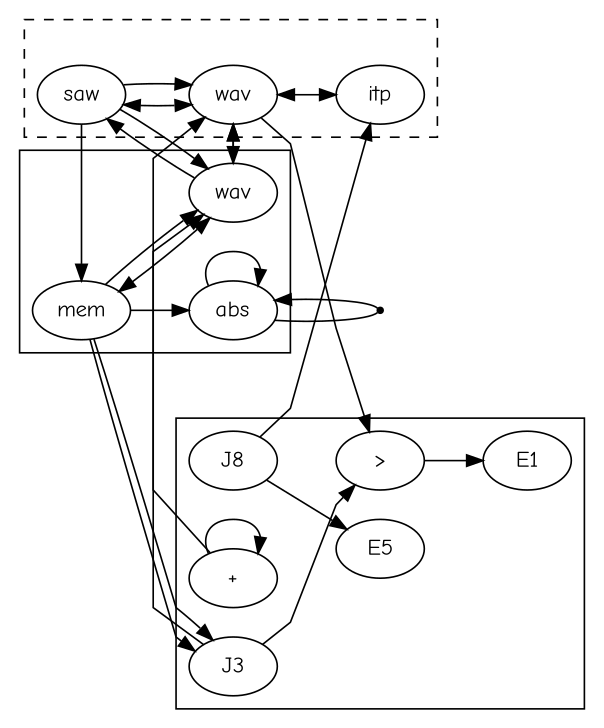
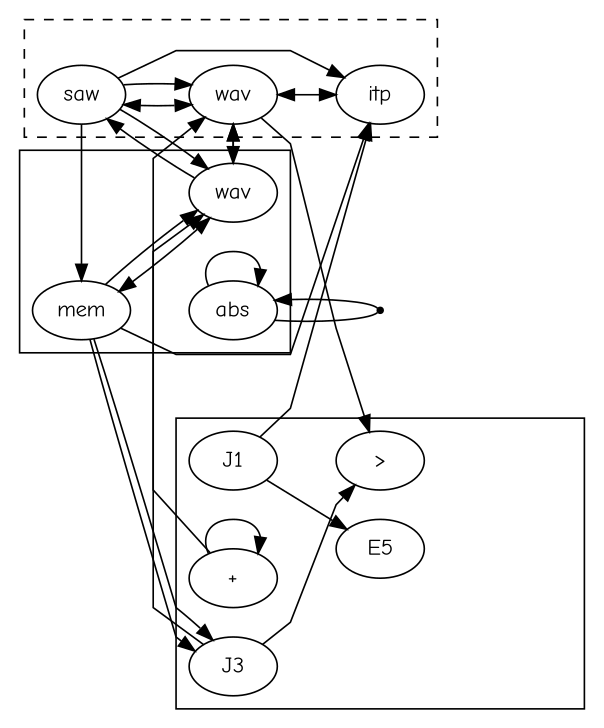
  digraph {
    compound=true
    fontname="Comic Neue"
    rankdir=LR
    splines=polyline
    node [fontname="Comic Neue"]
    edge [fontname="Comic Neue"]
    n1 [label=wav]
    saw
    itp
    n4 [label=wav]
    mem
    abs
    n7 [label=J3]
    ">"
-   E1
-   J1 [label=J8]
+   J1
    n11 [label=E5]
    "+"
    1 [shape=point]
    subgraph cluster_1 {
      style=dashed
      n1
      saw
      itp
    }
    subgraph cluster_2 {
      n4
      mem
      abs
    }
    subgraph cluster_3 {
      n7
      ">"
-     E1
      J1
      n11
      "+"
    }
    n1 -> itp [dir=both]
    n1 -> n4 [dir=both]
    n1 -> ">"
    saw -> n1 [dir=both]
    saw -> n1
+   saw -> itp
    saw -> n4
    saw -> mem
    n4 -> n1
    n4 -> saw
-   mem -> abs
+   mem -> itp
    mem -> n4 [dir=both]
    mem -> n4
    mem -> n7
    mem -> n7
    abs -> abs
    abs -> 1 [dir=none]
    n7 -> n1
    n7 -> ">"
-   ">" -> E1
    J1 -> itp
    J1 -> n11
    "+" -> n4
    "+" -> "+"
    1 -> abs
  }
